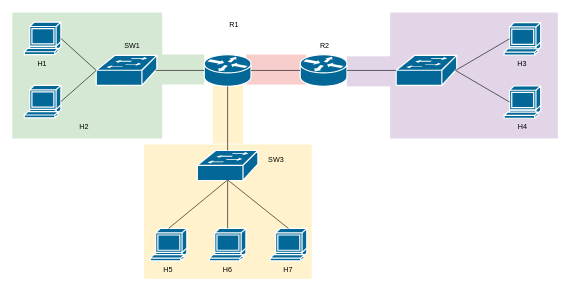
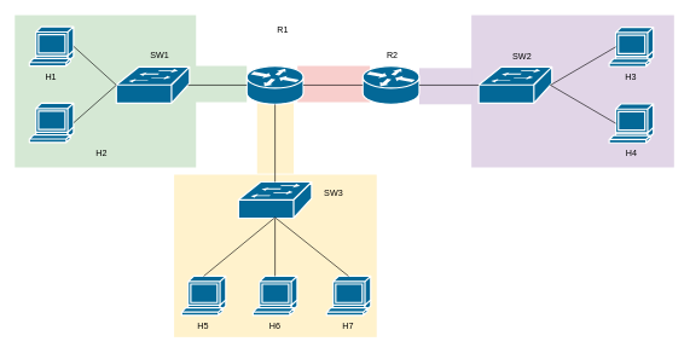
  <mxCell id="0" />
  <mxCell id="1" parent="0" />
  <mxCell id="2" value="" style="rounded=0;whiteSpace=wrap;html=1;fillColor=#fff2cc;strokeColor=none;" vertex="1" parent="1"><mxGeometry x="354.25" y="141.5" width="50.5" height="97" as="geometry" /></mxCell>
  <mxCell id="3" value="" style="rounded=0;whiteSpace=wrap;html=1;fillColor=#e1d5e7;strokeColor=none;" vertex="1" parent="1"><mxGeometry x="578" y="93" width="100" height="50" as="geometry" /></mxCell>
  <mxCell id="4" value="" style="rounded=0;whiteSpace=wrap;html=1;fillColor=#d5e8d4;strokeColor=none;" vertex="1" parent="1"><mxGeometry x="240" y="90" width="100" height="50" as="geometry" /></mxCell>
  <mxCell id="5" value="" style="rounded=0;whiteSpace=wrap;html=1;fillColor=#f8cecc;strokeColor=none;" parent="1" vertex="1"><mxGeometry x="410" y="90" width="100" height="50" as="geometry" /></mxCell>
  <mxCell id="6" value="" style="rounded=0;whiteSpace=wrap;html=1;fillColor=#e1d5e7;strokeColor=none;" parent="1" vertex="1"><mxGeometry x="650" y="20" width="279.5" height="210" as="geometry" /></mxCell>
  <mxCell id="7" value="" style="rounded=0;whiteSpace=wrap;html=1;fillColor=#fff2cc;strokeColor=none;" parent="1" vertex="1"><mxGeometry x="239.75" y="240" width="279.5" height="224" as="geometry" /></mxCell>
  <mxCell id="8" value="" style="rounded=0;whiteSpace=wrap;html=1;fillColor=#d5e8d4;strokeColor=none;" parent="1" vertex="1"><mxGeometry y="20" width="250" height="210" as="geometry" x="20" /></mxCell>
  <mxCell id="9" value="" style="shape=mxgraph.cisco.routers.router;sketch=0;html=1;pointerEvents=1;dashed=0;fillColor=#036897;strokeColor=#ffffff;strokeWidth=2;verticalLabelPosition=bottom;verticalAlign=top;align=center;outlineConnect=0;" parent="1" vertex="1"><mxGeometry x="340" y="90" width="78" height="53" as="geometry" /></mxCell>
  <mxCell id="10" value="" style="shape=mxgraph.cisco.switches.workgroup_switch;sketch=0;html=1;pointerEvents=1;dashed=0;fillColor=#036897;strokeColor=#ffffff;strokeWidth=2;verticalLabelPosition=bottom;verticalAlign=top;align=center;outlineConnect=0;" parent="1" vertex="1"><mxGeometry x="328.5" y="250" width="101" height="50" as="geometry" /></mxCell>
  <mxCell id="11" value="" style="shape=mxgraph.cisco.computers_and_peripherals.terminal;sketch=0;html=1;pointerEvents=1;dashed=0;fillColor=#036897;strokeColor=#ffffff;strokeWidth=2;verticalLabelPosition=bottom;verticalAlign=top;align=center;outlineConnect=0;" parent="1" vertex="1"><mxGeometry x="40" y="36" width="61" height="54" as="geometry" /></mxCell>
  <mxCell id="12" value="" style="shape=mxgraph.cisco.routers.router;sketch=0;html=1;pointerEvents=1;dashed=0;fillColor=#036897;strokeColor=#ffffff;strokeWidth=2;verticalLabelPosition=bottom;verticalAlign=top;align=center;outlineConnect=0;" parent="1" vertex="1"><mxGeometry x="500" y="90" width="78" height="53" as="geometry" /></mxCell>
  <mxCell id="13" value="" style="shape=mxgraph.cisco.switches.workgroup_switch;sketch=0;html=1;pointerEvents=1;dashed=0;fillColor=#036897;strokeColor=#ffffff;strokeWidth=2;verticalLabelPosition=bottom;verticalAlign=top;align=center;outlineConnect=0;" parent="1" vertex="1"><mxGeometry x="660" y="91.5" width="101" height="50" as="geometry" /></mxCell>
  <mxCell id="14" value="" style="shape=mxgraph.cisco.switches.workgroup_switch;sketch=0;html=1;pointerEvents=1;dashed=0;fillColor=#036897;strokeColor=#ffffff;strokeWidth=2;verticalLabelPosition=bottom;verticalAlign=top;align=center;outlineConnect=0;" parent="1" vertex="1"><mxGeometry x="160" y="91.5" width="101" height="50" as="geometry" /></mxCell>
  <mxCell id="15" value="" style="shape=mxgraph.cisco.computers_and_peripherals.terminal;sketch=0;html=1;pointerEvents=1;dashed=0;fillColor=#036897;strokeColor=#ffffff;strokeWidth=2;verticalLabelPosition=bottom;verticalAlign=top;align=center;outlineConnect=0;" parent="1" vertex="1"><mxGeometry x="40" y="141.5" width="61" height="54" as="geometry" /></mxCell>
  <mxCell id="16" value="" style="shape=mxgraph.cisco.computers_and_peripherals.terminal;sketch=0;html=1;pointerEvents=1;dashed=0;fillColor=#036897;strokeColor=#ffffff;strokeWidth=2;verticalLabelPosition=bottom;verticalAlign=top;align=center;outlineConnect=0;" parent="1" vertex="1"><mxGeometry x="348.5" y="380" width="61" height="54" as="geometry" /></mxCell>
  <mxCell id="17" value="" style="shape=mxgraph.cisco.computers_and_peripherals.terminal;sketch=0;html=1;pointerEvents=1;dashed=0;fillColor=#036897;strokeColor=#ffffff;strokeWidth=2;verticalLabelPosition=bottom;verticalAlign=top;align=center;outlineConnect=0;" parent="1" vertex="1"><mxGeometry x="450" y="380" width="61" height="54" as="geometry" /></mxCell>
  <mxCell id="18" value="" style="shape=mxgraph.cisco.computers_and_peripherals.terminal;sketch=0;html=1;pointerEvents=1;dashed=0;fillColor=#036897;strokeColor=#ffffff;strokeWidth=2;verticalLabelPosition=bottom;verticalAlign=top;align=center;outlineConnect=0;" parent="1" vertex="1"><mxGeometry x="250" y="380" width="61" height="54" as="geometry" /></mxCell>
  <mxCell id="19" value="" style="shape=mxgraph.cisco.computers_and_peripherals.terminal;sketch=0;html=1;pointerEvents=1;dashed=0;fillColor=#036897;strokeColor=#ffffff;strokeWidth=2;verticalLabelPosition=bottom;verticalAlign=top;align=center;outlineConnect=0;" parent="1" vertex="1"><mxGeometry x="840" y="36.75" width="61" height="54" as="geometry" /></mxCell>
  <mxCell id="20" value="" style="shape=mxgraph.cisco.computers_and_peripherals.terminal;sketch=0;html=1;pointerEvents=1;dashed=0;fillColor=#036897;strokeColor=#ffffff;strokeWidth=2;verticalLabelPosition=bottom;verticalAlign=top;align=center;outlineConnect=0;" parent="1" vertex="1"><mxGeometry x="840" y="142.25" width="61" height="54" as="geometry" /></mxCell>
  <mxCell id="21" style="edgeStyle=none;rounded=0;orthogonalLoop=1;jettySize=auto;html=1;exitX=1;exitY=0.5;exitDx=0;exitDy=0;exitPerimeter=0;entryX=0;entryY=0.5;entryDx=0;entryDy=0;entryPerimeter=0;endArrow=none;endFill=0;" parent="1" source="11" target="14" edge="1"><mxGeometry relative="1" as="geometry" /></mxCell>
  <mxCell id="22" style="edgeStyle=none;rounded=0;orthogonalLoop=1;jettySize=auto;html=1;exitX=1;exitY=0.5;exitDx=0;exitDy=0;exitPerimeter=0;entryX=0;entryY=0.5;entryDx=0;entryDy=0;entryPerimeter=0;endArrow=none;endFill=0;" parent="1" source="15" target="14" edge="1"><mxGeometry relative="1" as="geometry" /></mxCell>
  <mxCell id="23" style="edgeStyle=none;rounded=0;orthogonalLoop=1;jettySize=auto;html=1;exitX=0.98;exitY=0.5;exitDx=0;exitDy=0;exitPerimeter=0;entryX=0;entryY=0.5;entryDx=0;entryDy=0;entryPerimeter=0;endArrow=none;endFill=0;" parent="1" source="14" target="9" edge="1"><mxGeometry relative="1" as="geometry" /></mxCell>
  <mxCell id="24" value="" style="endArrow=none;html=1;rounded=0;exitX=0.5;exitY=0;exitDx=0;exitDy=0;exitPerimeter=0;entryX=0.5;entryY=1;entryDx=0;entryDy=0;entryPerimeter=0;" parent="1" source="10" target="9" edge="1"><mxGeometry width="50" height="50" relative="1" as="geometry"><mxPoint x="520" y="230" as="sourcePoint" /><mxPoint x="570" y="180" as="targetPoint" /></mxGeometry></mxCell>
  <mxCell id="25" value="" style="endArrow=none;html=1;rounded=0;entryX=0.5;entryY=0;entryDx=0;entryDy=0;entryPerimeter=0;" parent="1" target="16" edge="1"><mxGeometry width="50" height="50" relative="1" as="geometry"><mxPoint x="379" y="300" as="sourcePoint" /><mxPoint x="570" y="210" as="targetPoint" /></mxGeometry></mxCell>
  <mxCell id="26" value="" style="endArrow=none;html=1;rounded=0;exitX=0.5;exitY=0.98;exitDx=0;exitDy=0;exitPerimeter=0;entryX=0.5;entryY=0;entryDx=0;entryDy=0;entryPerimeter=0;" parent="1" source="10" target="17" edge="1"><mxGeometry width="50" height="50" relative="1" as="geometry"><mxPoint x="520" y="260" as="sourcePoint" /><mxPoint x="570" y="210" as="targetPoint" /></mxGeometry></mxCell>
  <mxCell id="27" value="" style="endArrow=none;html=1;rounded=0;exitX=0.5;exitY=0;exitDx=0;exitDy=0;exitPerimeter=0;entryX=0.5;entryY=0.98;entryDx=0;entryDy=0;entryPerimeter=0;" parent="1" source="18" target="10" edge="1"><mxGeometry width="50" height="50" relative="1" as="geometry"><mxPoint x="520" y="260" as="sourcePoint" /><mxPoint x="570" y="210" as="targetPoint" /></mxGeometry></mxCell>
  <mxCell id="28" value="" style="endArrow=none;html=1;rounded=0;exitX=1;exitY=0.5;exitDx=0;exitDy=0;exitPerimeter=0;entryX=0;entryY=0.5;entryDx=0;entryDy=0;entryPerimeter=0;" parent="1" source="9" target="12" edge="1"><mxGeometry width="50" height="50" relative="1" as="geometry"><mxPoint x="520" y="230" as="sourcePoint" /><mxPoint x="570" y="180" as="targetPoint" /></mxGeometry></mxCell>
  <mxCell id="29" value="" style="endArrow=none;html=1;rounded=0;entryX=0;entryY=0.5;entryDx=0;entryDy=0;entryPerimeter=0;exitX=1;exitY=0.5;exitDx=0;exitDy=0;exitPerimeter=0;" parent="1" source="12" target="13" edge="1"><mxGeometry width="50" height="50" relative="1" as="geometry"><mxPoint x="520" y="230" as="sourcePoint" /><mxPoint x="570" y="180" as="targetPoint" /></mxGeometry></mxCell>
  <mxCell id="30" value="" style="endArrow=none;html=1;rounded=0;exitX=0.98;exitY=0.5;exitDx=0;exitDy=0;exitPerimeter=0;entryX=0.15;entryY=0.5;entryDx=0;entryDy=0;entryPerimeter=0;" parent="1" source="13" target="20" edge="1"><mxGeometry width="50" height="50" relative="1" as="geometry"><mxPoint x="880" y="200" as="sourcePoint" /><mxPoint x="930" y="150" as="targetPoint" /></mxGeometry></mxCell>
  <mxCell id="31" value="" style="endArrow=none;html=1;rounded=0;entryX=0.15;entryY=0.5;entryDx=0;entryDy=0;entryPerimeter=0;exitX=0.98;exitY=0.5;exitDx=0;exitDy=0;exitPerimeter=0;" parent="1" source="13" target="19" edge="1"><mxGeometry width="50" height="50" relative="1" as="geometry"><mxPoint x="880" y="200" as="sourcePoint" /><mxPoint x="930" y="150" as="targetPoint" /></mxGeometry></mxCell>
  <mxCell id="32" value="H1" style="text;html=1;align=center;verticalAlign=middle;whiteSpace=wrap;rounded=0;" parent="1" vertex="1"><mxGeometry x="40" y="90" width="60" height="30" as="geometry" /></mxCell>
  <mxCell id="33" value="R2" style="text;html=1;align=center;verticalAlign=middle;whiteSpace=wrap;rounded=0;" parent="1" vertex="1"><mxGeometry x="511" y="60" width="60" height="30" as="geometry" /></mxCell>
  <mxCell id="34" value="R1" style="text;html=1;align=center;verticalAlign=middle;whiteSpace=wrap;rounded=0;" parent="1" vertex="1"><mxGeometry x="359.5" y="25" width="60" height="30" as="geometry" /></mxCell>
  <mxCell id="35" value="SW1" style="text;html=1;align=center;verticalAlign=middle;whiteSpace=wrap;rounded=0;" parent="1" vertex="1"><mxGeometry x="190" y="60" width="60" height="30" as="geometry" /></mxCell>
+ <mxCell id="36" value="SW2" style="text;html=1;align=center;verticalAlign=middle;whiteSpace=wrap;rounded=0;" parent="1" vertex="1"><mxGeometry x="690" y="61.5" width="60" height="30" as="geometry" /></mxCell>
  <mxCell id="37" value="SW3" style="text;html=1;align=center;verticalAlign=middle;whiteSpace=wrap;rounded=0;" parent="1" vertex="1"><mxGeometry x="429.5" y="250" width="60" height="30" as="geometry" /></mxCell>
  <mxCell id="38" value="H2" style="text;html=1;align=center;verticalAlign=middle;whiteSpace=wrap;rounded=0;" parent="1" vertex="1"><mxGeometry x="110" y="196.25" width="60" height="30" as="geometry" /></mxCell>
  <mxCell id="39" value="H5" style="text;html=1;align=center;verticalAlign=middle;whiteSpace=wrap;rounded=0;" parent="1" vertex="1"><mxGeometry x="250" y="434" width="60" height="30" as="geometry" /></mxCell>
  <mxCell id="40" value="H6" style="text;html=1;align=center;verticalAlign=middle;whiteSpace=wrap;rounded=0;" parent="1" vertex="1"><mxGeometry x="348.5" y="434" width="60" height="30" as="geometry" /></mxCell>
  <mxCell id="41" value="H7" style="text;html=1;align=center;verticalAlign=middle;whiteSpace=wrap;rounded=0;" parent="1" vertex="1"><mxGeometry x="450" y="434" width="60" height="30" as="geometry" /></mxCell>
  <mxCell id="42" value="H3" style="text;html=1;align=center;verticalAlign=middle;whiteSpace=wrap;rounded=0;" parent="1" vertex="1"><mxGeometry x="840" y="90" width="60" height="30" as="geometry" /></mxCell>
  <mxCell id="43" value="H4" style="text;html=1;align=center;verticalAlign=middle;whiteSpace=wrap;rounded=0;" parent="1" vertex="1"><mxGeometry x="841" y="195.5" width="60" height="30" as="geometry" /></mxCell>
